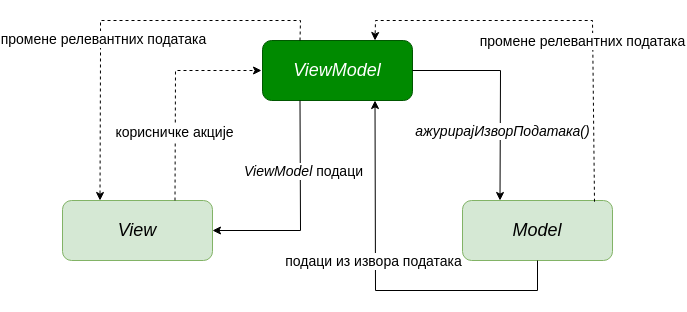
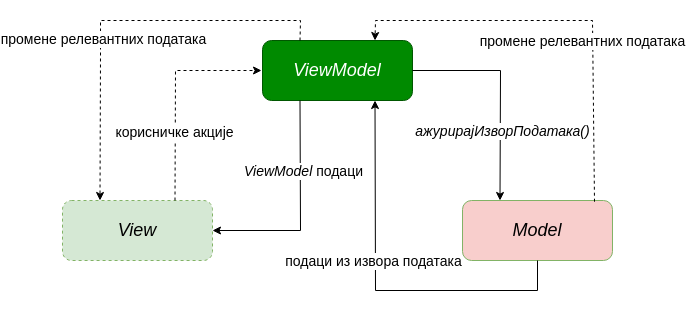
  <mxCell id="0" />
  <mxCell id="1" parent="0" />
  <mxCell id="2" value="&lt;font style=&quot;font-size: 18px;&quot;&gt;&lt;i style=&quot;&quot;&gt;ViewModel&lt;/i&gt;&lt;/font&gt;" style="rounded=1;whiteSpace=wrap;html=1;fillColor=#008a00;strokeColor=#005700;fontColor=#ffffff;" parent="1" vertex="1"><mxGeometry x="220" y="40" width="150" height="60" as="geometry" /></mxCell>
- <mxCell id="3" value="&lt;font style=&quot;font-size: 18px;&quot;&gt;&lt;i style=&quot;&quot;&gt;View&lt;/i&gt;&lt;/font&gt;" style="rounded=1;whiteSpace=wrap;html=1;fillColor=#d5e8d4;strokeColor=#82b366;" parent="1" vertex="1"><mxGeometry x="20" y="200" width="150" height="60" as="geometry" /></mxCell>
- <mxCell id="4" value="&lt;font style=&quot;font-size: 18px;&quot;&gt;&lt;i style=&quot;&quot;&gt;Model&lt;/i&gt;&lt;/font&gt;" style="rounded=1;whiteSpace=wrap;html=1;fillColor=#d5e8d4;strokeColor=#82b366;" parent="1" vertex="1"><mxGeometry x="420" y="200" width="150" height="60" as="geometry" /></mxCell>
+ <mxCell id="3" value="&lt;font style=&quot;font-size: 18px;&quot;&gt;&lt;i style=&quot;&quot;&gt;View&lt;/i&gt;&lt;/font&gt;" style="rounded=1;whiteSpace=wrap;html=1;fillColor=#d5e8d4;strokeColor=#82b366;dashed=1;" parent="1" vertex="1"><mxGeometry x="20" y="200" width="150" height="60" as="geometry" /></mxCell>
+ <mxCell id="4" value="&lt;font style=&quot;font-size: 18px;&quot;&gt;&lt;i style=&quot;&quot;&gt;Model&lt;/i&gt;&lt;/font&gt;" style="rounded=1;whiteSpace=wrap;html=1;fillColor=#f8cecc;strokeColor=#82b366;" parent="1" vertex="1"><mxGeometry x="420" y="200" width="150" height="60" as="geometry" /></mxCell>
  <mxCell id="5" value="" style="endArrow=classic;html=1;rounded=0;exitX=0.75;exitY=0;exitDx=0;exitDy=0;dashed=1;" parent="1" source="3" edge="1"><mxGeometry width="50" height="50" relative="1" as="geometry"><mxPoint x="170" y="140" as="sourcePoint" /><mxPoint x="219" y="70" as="targetPoint" /><Array as="points"><mxPoint x="133" y="70" /></Array></mxGeometry></mxCell>
  <mxCell id="6" value="&lt;font style=&quot;font-size: 14px;&quot;&gt;корисничке акције&lt;/font&gt;" style="edgeLabel;html=1;align=center;verticalAlign=middle;resizable=0;points=[];" parent="5" vertex="1" connectable="0"><mxGeometry x="-0.001" y="1" relative="1" as="geometry"><mxPoint y="40" as="offset" /></mxGeometry></mxCell>
  <mxCell id="7" value="" style="endArrow=classic;html=1;rounded=0;exitX=0.25;exitY=1;exitDx=0;exitDy=0;entryX=1;entryY=0.5;entryDx=0;entryDy=0;" parent="1" source="2" target="3" edge="1"><mxGeometry width="50" height="50" relative="1" as="geometry"><mxPoint x="230" y="130" as="sourcePoint" /><mxPoint x="280" y="80" as="targetPoint" /><Array as="points"><mxPoint x="258" y="230" /></Array></mxGeometry></mxCell>
  <mxCell id="8" value="&lt;font style=&quot;font-size: 14px;&quot;&gt;&lt;i&gt;ViewModel&lt;/i&gt; подаци&lt;/font&gt;" style="edgeLabel;html=1;align=center;verticalAlign=middle;resizable=0;points=[];" parent="7" vertex="1" connectable="0"><mxGeometry x="0.355" y="1" relative="1" as="geometry"><mxPoint x="20" y="-61" as="offset" /></mxGeometry></mxCell>
  <mxCell id="9" value="" style="endArrow=classic;html=1;rounded=0;entryX=0.75;entryY=1;entryDx=0;entryDy=0;exitX=0.5;exitY=1;exitDx=0;exitDy=0;" parent="1" source="4" target="2" edge="1"><mxGeometry width="50" height="50" relative="1" as="geometry"><mxPoint x="460" y="200" as="sourcePoint" /><mxPoint x="300" y="110" as="targetPoint" /><Array as="points"><mxPoint x="495" y="290" /><mxPoint x="333" y="290" /></Array></mxGeometry></mxCell>
  <mxCell id="10" value="&lt;font style=&quot;font-size: 14px;&quot;&gt;подаци из извора података&lt;/font&gt;" style="edgeLabel;html=1;align=center;verticalAlign=middle;resizable=0;points=[];" parent="9" vertex="1" connectable="0"><mxGeometry x="-0.048" relative="1" as="geometry"><mxPoint x="-13" y="-30" as="offset" /></mxGeometry></mxCell>
  <mxCell id="11" value="" style="endArrow=classic;html=1;rounded=0;exitX=0.25;exitY=0;exitDx=0;exitDy=0;entryX=0.25;entryY=0;entryDx=0;entryDy=0;dashed=1;" parent="1" source="2" target="3" edge="1"><mxGeometry width="50" height="50" relative="1" as="geometry"><mxPoint x="270" y="140" as="sourcePoint" /><mxPoint x="320" y="90" as="targetPoint" /><Array as="points"><mxPoint x="258" y="20" /><mxPoint x="58" y="20" /><mxPoint x="58" y="55" /></Array></mxGeometry></mxCell>
  <mxCell id="12" value="&lt;font style=&quot;font-size: 14px;&quot;&gt;промене релевантних података&lt;/font&gt;" style="edgeLabel;html=1;align=center;verticalAlign=middle;resizable=0;points=[];" parent="11" vertex="1" connectable="0"><mxGeometry x="0.202" y="-2" relative="1" as="geometry"><mxPoint x="4" y="-1" as="offset" /></mxGeometry></mxCell>
  <mxCell id="13" value="" style="endArrow=classic;html=1;rounded=0;exitX=1;exitY=0.5;exitDx=0;exitDy=0;entryX=0.25;entryY=0;entryDx=0;entryDy=0;" parent="1" source="2" target="4" edge="1"><mxGeometry width="50" height="50" relative="1" as="geometry"><mxPoint x="290" y="140" as="sourcePoint" /><mxPoint x="340" y="90" as="targetPoint" /><Array as="points"><mxPoint x="458" y="70" /></Array></mxGeometry></mxCell>
  <mxCell id="14" value="&lt;i&gt;&lt;font style=&quot;font-size: 14px;&quot;&gt;ажурирајИзворПодатака()&lt;/font&gt;&lt;/i&gt;" style="edgeLabel;html=1;align=center;verticalAlign=middle;resizable=0;points=[];" parent="13" vertex="1" connectable="0"><mxGeometry x="0.152" y="1" relative="1" as="geometry"><mxPoint x="1" y="22" as="offset" /></mxGeometry></mxCell>
  <mxCell id="15" value="" style="endArrow=classic;html=1;rounded=0;exitX=0.88;exitY=0.02;exitDx=0;exitDy=0;entryX=0.75;entryY=0;entryDx=0;entryDy=0;dashed=1;exitPerimeter=0;" parent="1" source="4" target="2" edge="1"><mxGeometry width="50" height="50" relative="1" as="geometry"><mxPoint x="610" y="30" as="sourcePoint" /><mxPoint x="410" y="190" as="targetPoint" /><Array as="points"><mxPoint x="550" y="20" /><mxPoint x="333" y="20" /></Array></mxGeometry></mxCell>
  <mxCell id="16" value="&lt;font style=&quot;font-size: 14px;&quot;&gt;промене релевантних података&lt;/font&gt;" style="edgeLabel;html=1;align=center;verticalAlign=middle;resizable=0;points=[];" parent="15" vertex="1" connectable="0"><mxGeometry x="0.202" y="-2" relative="1" as="geometry"><mxPoint x="59" y="22" as="offset" /></mxGeometry></mxCell>
